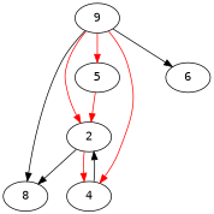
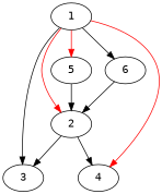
  strict digraph {
    fontname="DejaVu Sans Mono"
    node [fontname="DejaVu Sans Mono"]
    edge [color=red fontname="DejaVu Sans Mono"]
-   1 [label=9]
+   1
    2
-   3 [label=8]
+   3
    4
    5
    6
    1 -> 2
    1 -> 3 [color=""]
    1 -> 4
    1 -> 5
    1 -> 6 [color=""]
    2 -> 3 [color=""]
-   2 -> 4
-   4 -> 2 [color=""]
-   5 -> 2
+   2 -> 4 [color=black]
+   6 -> 2 [color=""]
+   5 -> 2 [color=black]
  }
